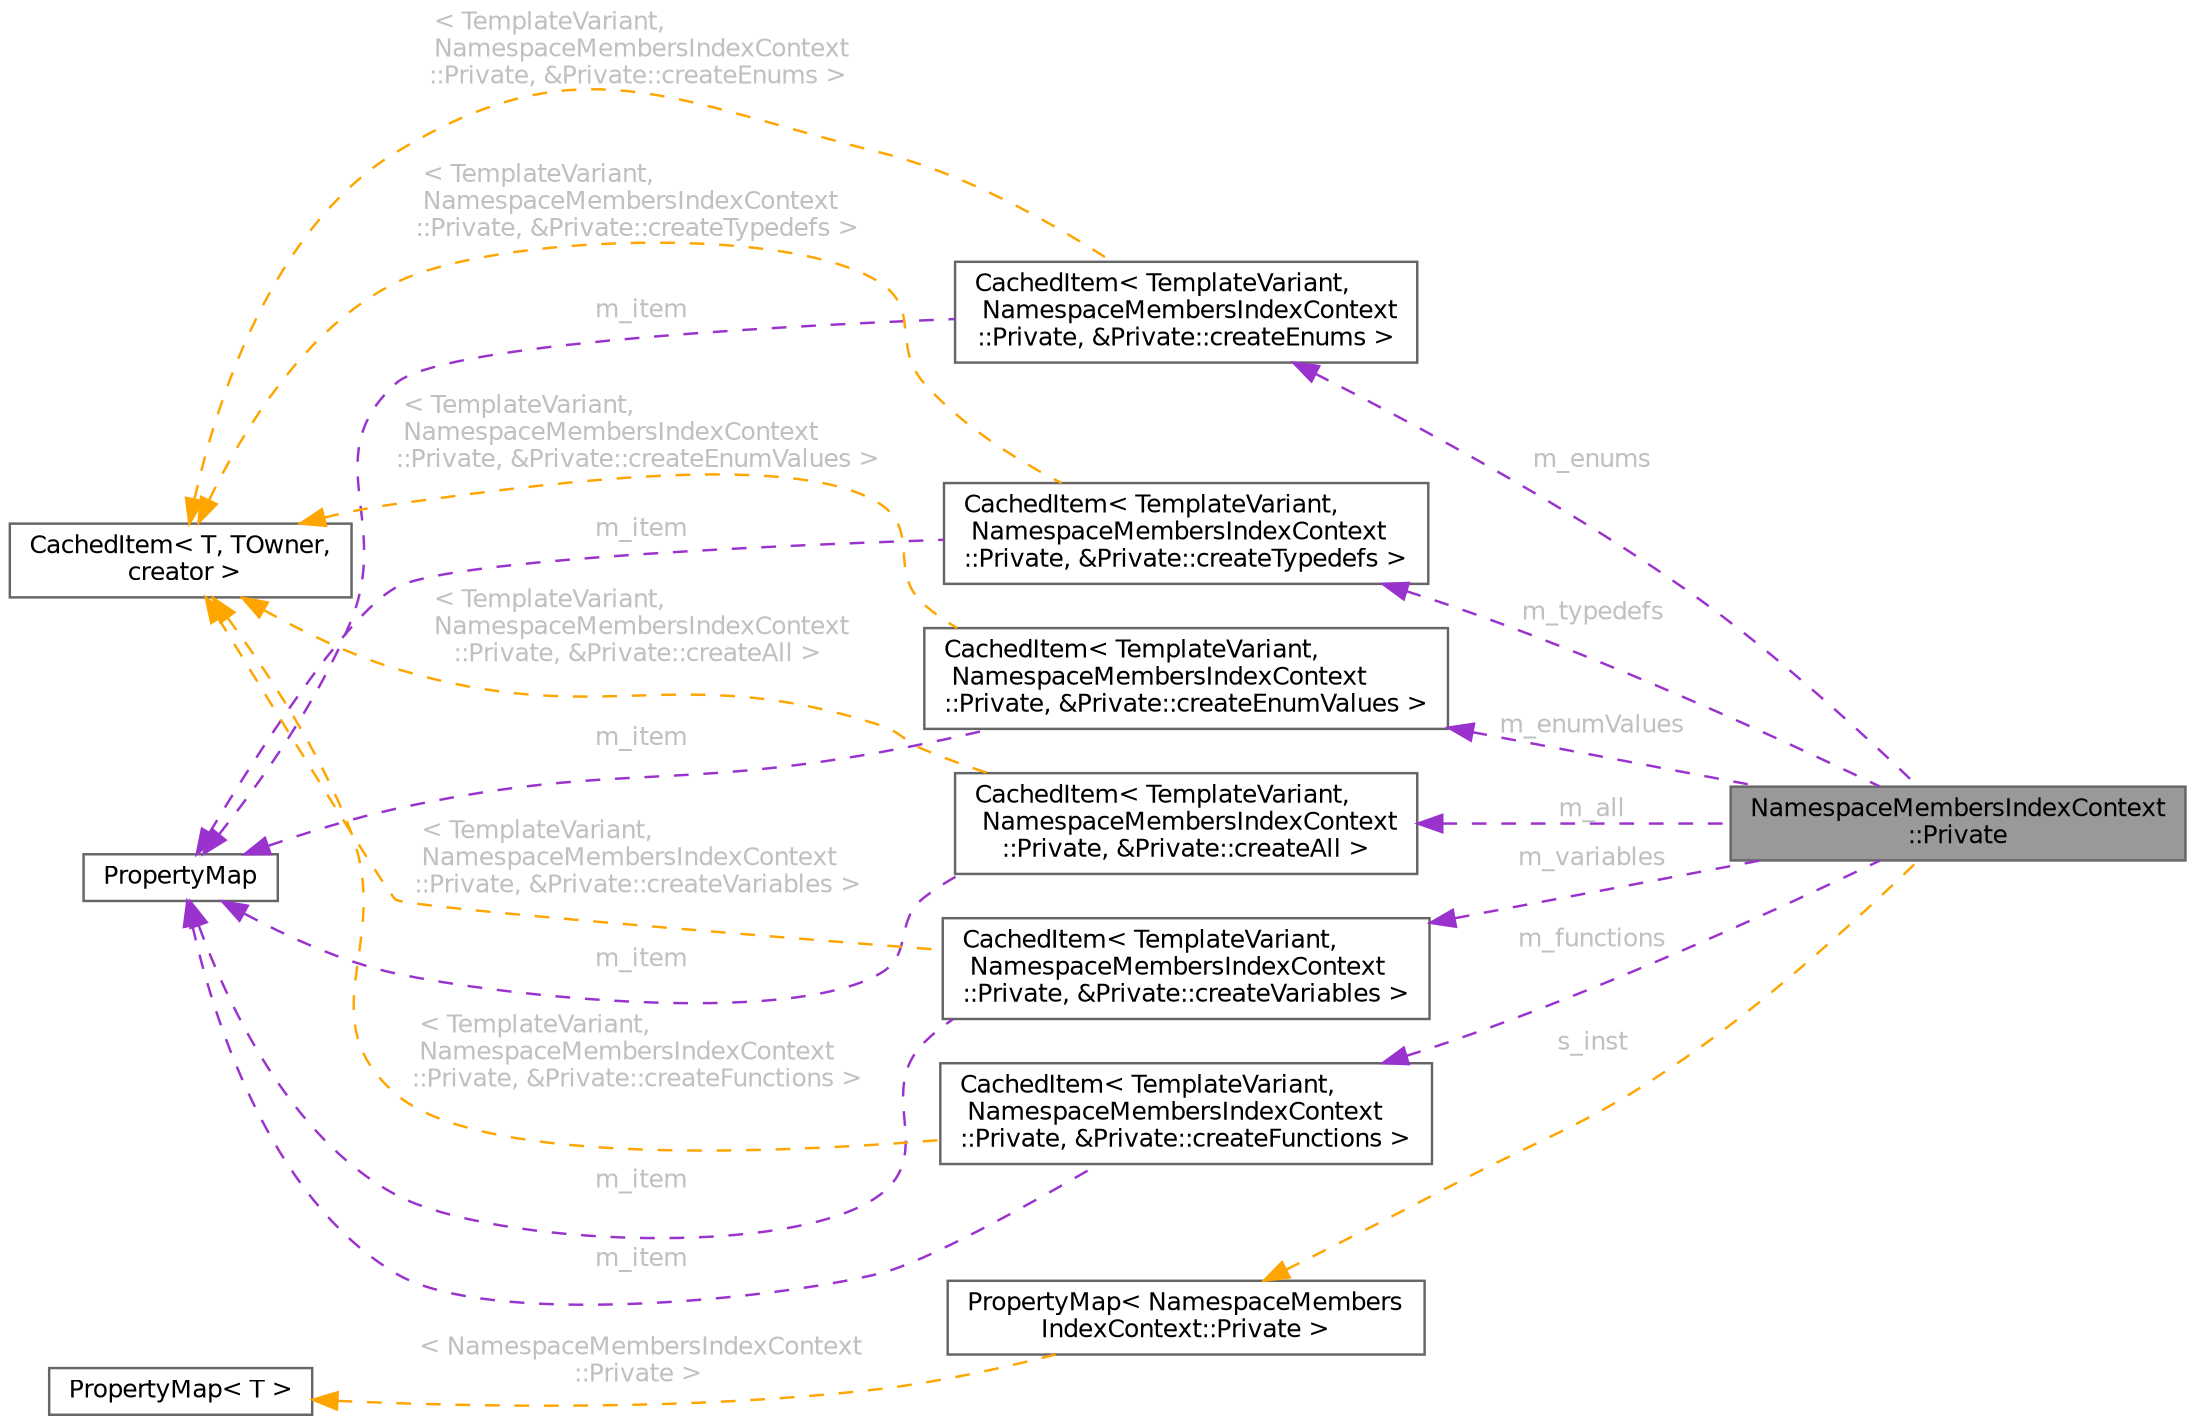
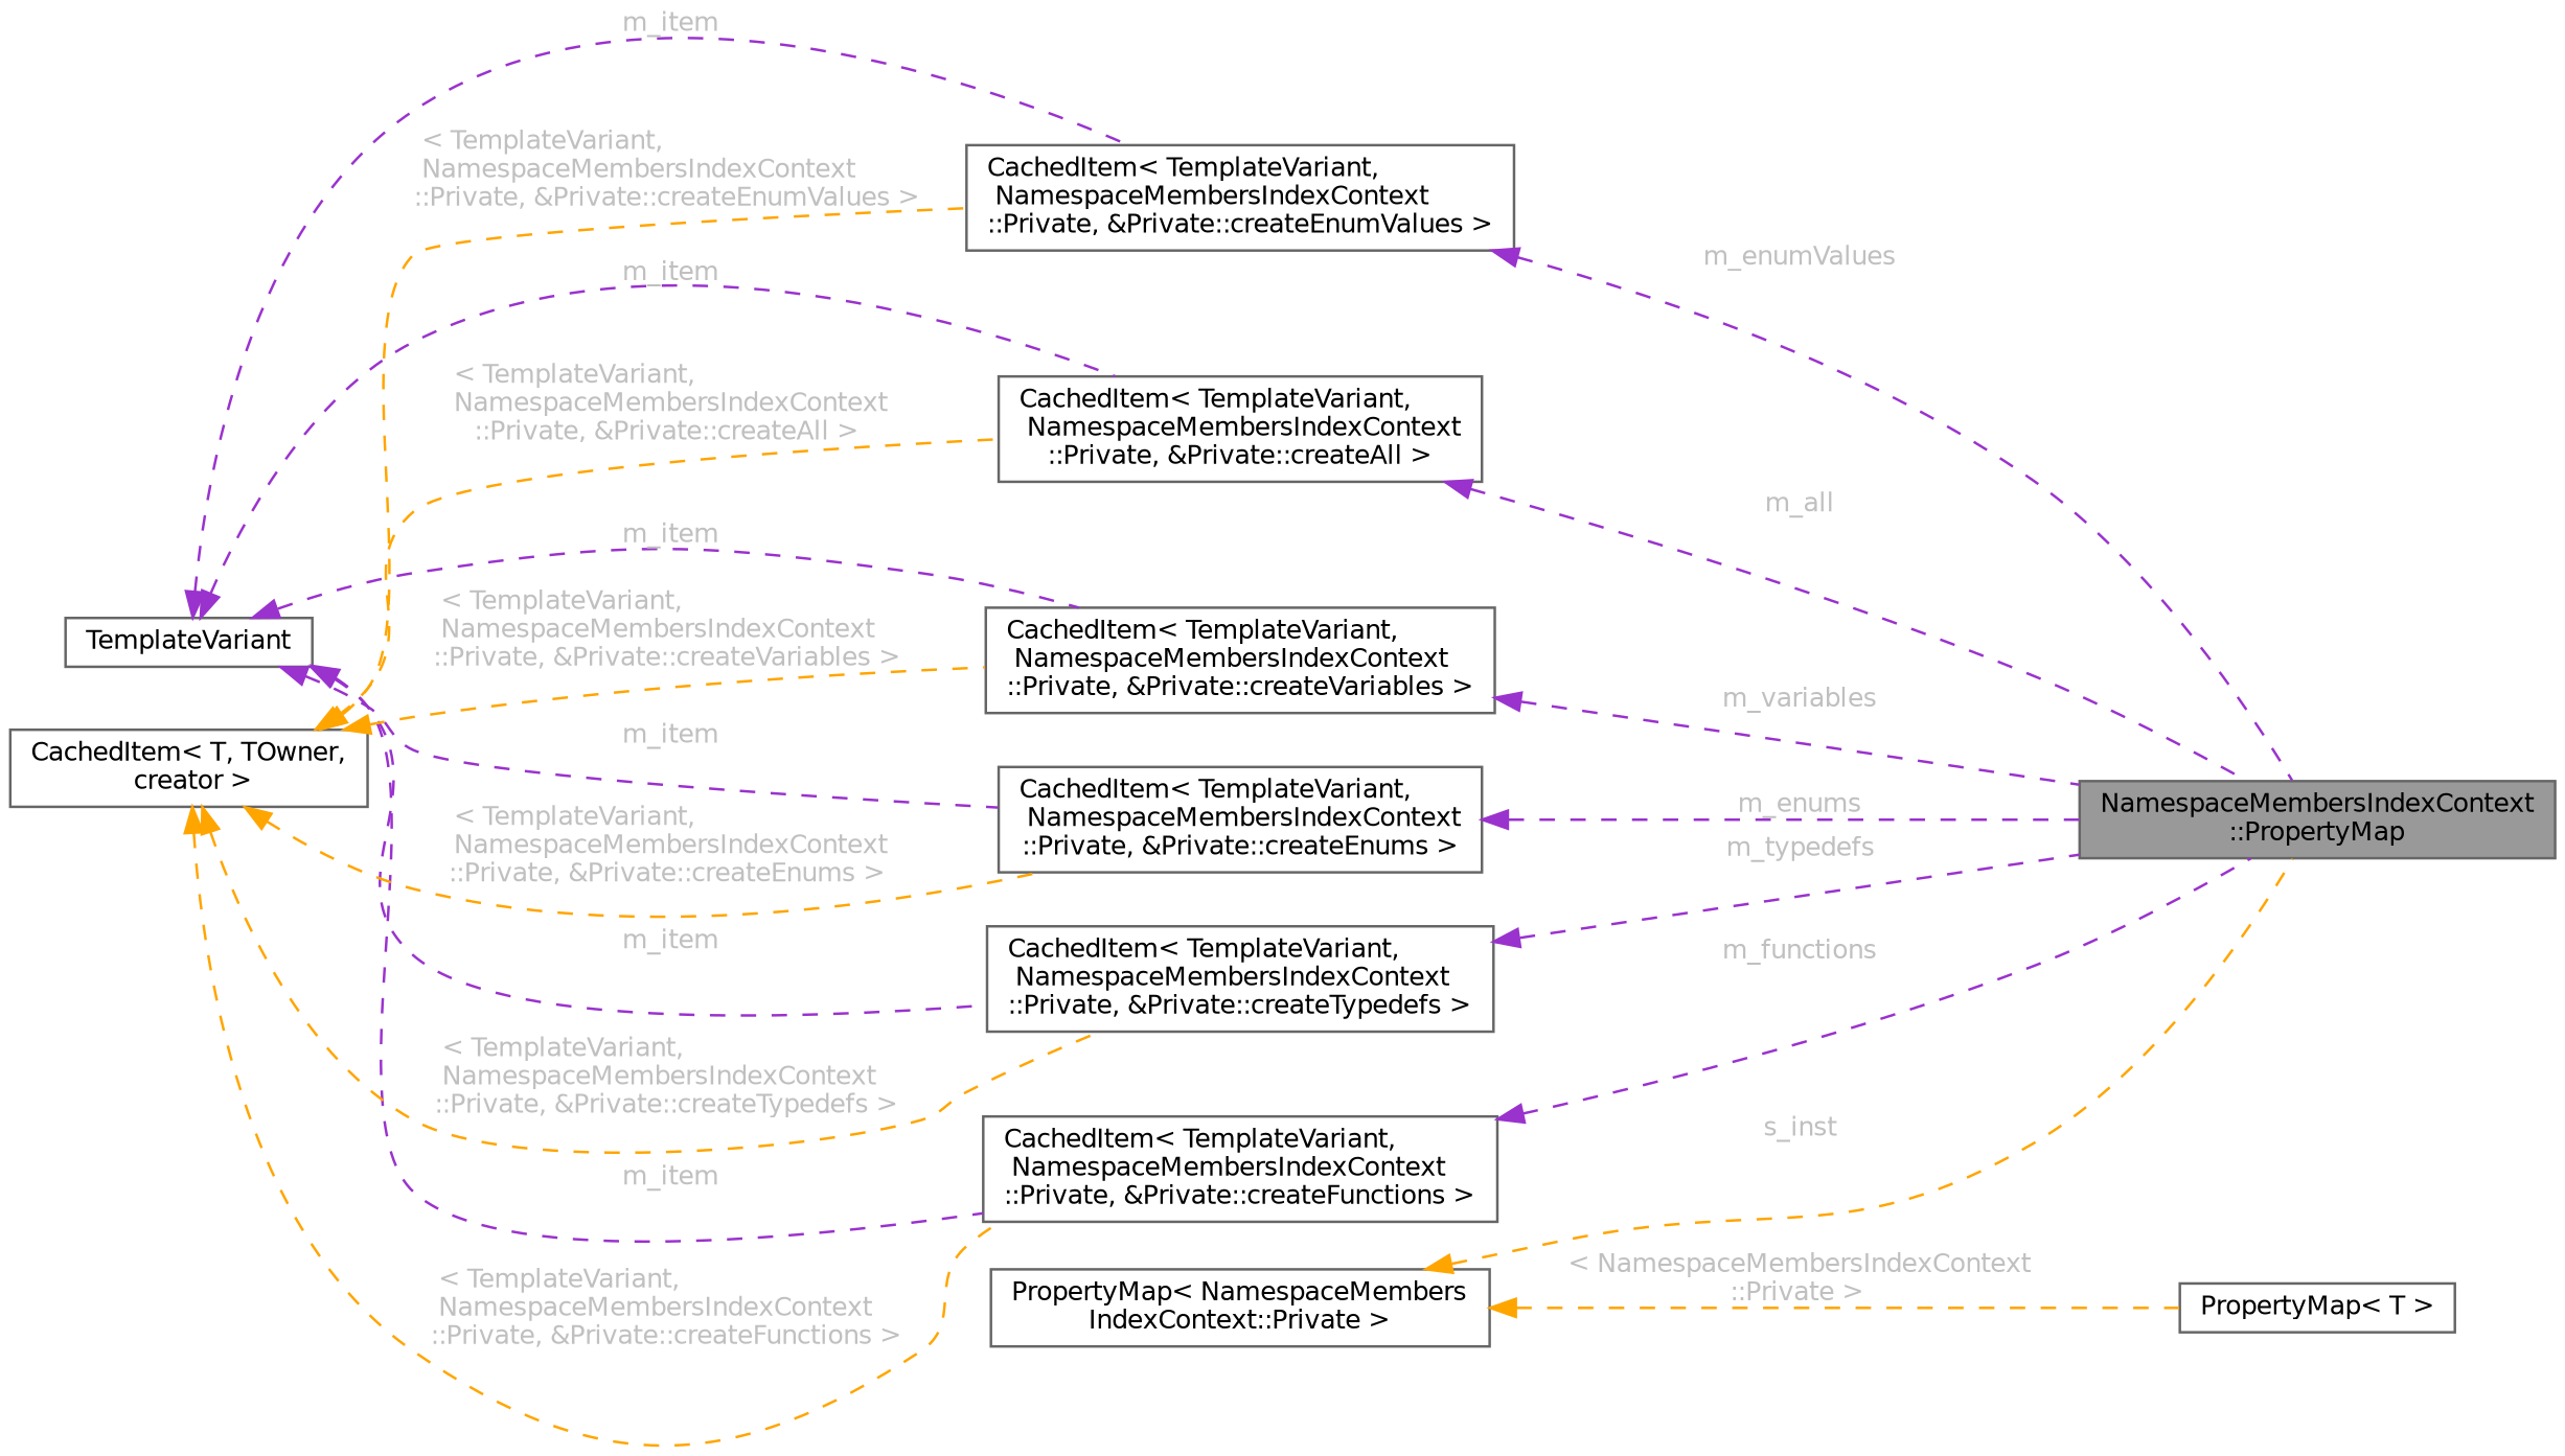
  digraph {
    rankdir=LR
    node [color=gray40 fillcolor=white fontname=Helvetica fontsize=10 shape=box style=filled]
    edge [color=darkorchid3 dir=back fontcolor=grey fontname=Helvetica fontsize=10 labelfontname=Helvetica labelfontsize=10 style=dashed]
-   n1 [fillcolor=grey60 fontcolor=black height=0.2 label="NamespaceMembersIndexContext\l::Private" width=0.4]
+   n1 [fillcolor=grey60 fontcolor=black height=0.2 label="NamespaceMembersIndexContext\l::PropertyMap" width=0.4]
    n2 [height=0.2 label="CachedItem\< TemplateVariant,\l NamespaceMembersIndexContext\l::Private, &Private::createAll \>" width=0.4]
-   n3 [height=0.2 label=PropertyMap width=0.4]
+   n3 [height=0.2 label=TemplateVariant width=0.4]
    n4 [height=0.2 label="CachedItem\< TemplateVariant,\l NamespaceMembersIndexContext\l::Private, &Private::createFunctions \>" width=0.4]
    n5 [height=0.2 label="CachedItem\< TemplateVariant,\l NamespaceMembersIndexContext\l::Private, &Private::createVariables \>" width=0.4]
    n6 [height=0.2 label="CachedItem\< TemplateVariant,\l NamespaceMembersIndexContext\l::Private, &Private::createTypedefs \>" width=0.4]
    n7 [height=0.2 label="CachedItem\< TemplateVariant,\l NamespaceMembersIndexContext\l::Private, &Private::createEnums \>" width=0.4]
    n8 [height=0.2 label="CachedItem\< TemplateVariant,\l NamespaceMembersIndexContext\l::Private, &Private::createEnumValues \>" width=0.4]
    n9 [height=0.2 label="CachedItem\< T, TOwner,\l creator \>" width=0.4]
    n10 [height=0.2 label="PropertyMap\< NamespaceMembers\lIndexContext::Private \>" width=0.4]
    n11 [height=0.2 label="PropertyMap\< T \>" width=0.4]
    n2 -> n1 [label=" m_all"]
    n3 -> n2 [label=" m_item"]
    n3 -> n4 [label=" m_item"]
    n3 -> n5 [label=" m_item"]
    n3 -> n6 [label=" m_item"]
    n3 -> n7 [label=" m_item"]
    n3 -> n8 [label=" m_item"]
    n4 -> n1 [label=" m_functions"]
    n5 -> n1 [label=" m_variables"]
    n6 -> n1 [label=" m_typedefs"]
    n7 -> n1 [label=" m_enums"]
    n8 -> n1 [label=" m_enumValues"]
    n9 -> n2 [color=orange label=" \< TemplateVariant,\l NamespaceMembersIndexContext\l::Private, &Private::createAll \>"]
    n9 -> n4 [color=orange label=" \< TemplateVariant,\l NamespaceMembersIndexContext\l::Private, &Private::createFunctions \>"]
    n9 -> n5 [color=orange label=" \< TemplateVariant,\l NamespaceMembersIndexContext\l::Private, &Private::createVariables \>"]
    n9 -> n6 [color=orange label=" \< TemplateVariant,\l NamespaceMembersIndexContext\l::Private, &Private::createTypedefs \>"]
    n9 -> n7 [color=orange label=" \< TemplateVariant,\l NamespaceMembersIndexContext\l::Private, &Private::createEnums \>"]
    n9 -> n8 [color=orange label=" \< TemplateVariant,\l NamespaceMembersIndexContext\l::Private, &Private::createEnumValues \>"]
    n10 -> n1 [color=orange label=" s_inst"]
-   n11 -> n10 [color=orange label=" \< NamespaceMembersIndexContext\l::Private \>"]
+   n10 -> n11 [color=orange label=" \< NamespaceMembersIndexContext\l::Private \>"]
  }
